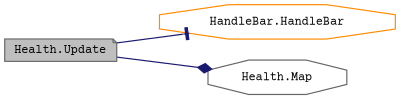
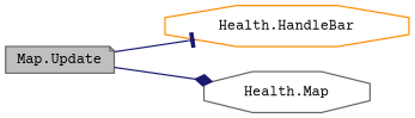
  digraph {
    fontname="Courier Prime"
    rankdir=LR
    node [color=gray40 fillcolor=white fontname="Courier Prime" fontsize=10 shape=octagon style=filled]
    edge [color=midnightblue fontname="Courier Prime" fontsize=10 labelfontname=Helvetica labelfontsize=10 style=solid]
-   n1 [fillcolor=grey75 fontcolor=black height=0.2 label="Health.Update" shape=note width=0.4]
-   n2 [color=darkorange height=0.2 label="HandleBar.HandleBar" width=0.4]
+   n1 [fillcolor=grey75 fontcolor=black height=0.2 label="Map.Update" shape=note width=0.4]
+   n2 [color=darkorange height=0.2 label="Health.HandleBar" width=0.4]
    n3 [height=0.2 label="Health.Map" width=0.4]
    n1 -> n2 [arrowhead=tee]
    n1 -> n3 [arrowhead=diamond]
  }
